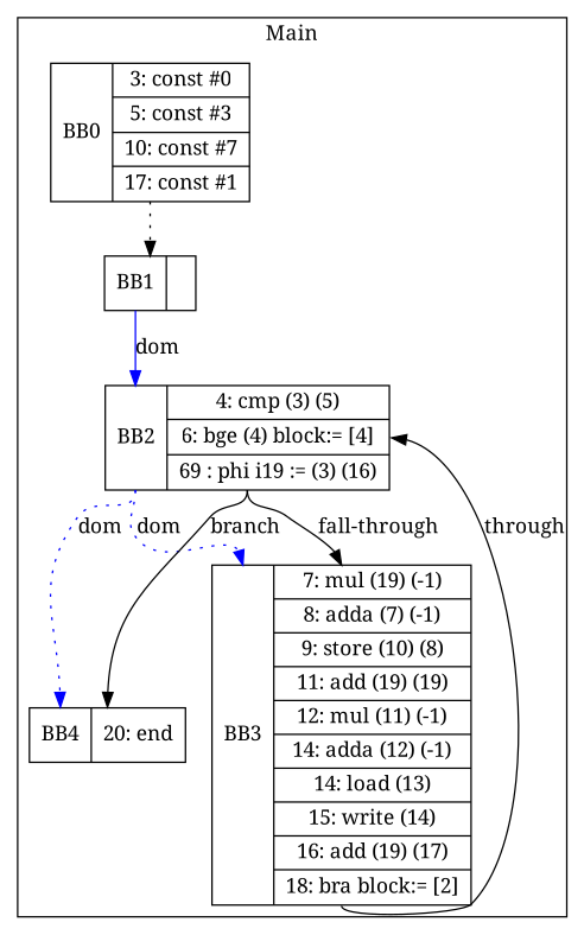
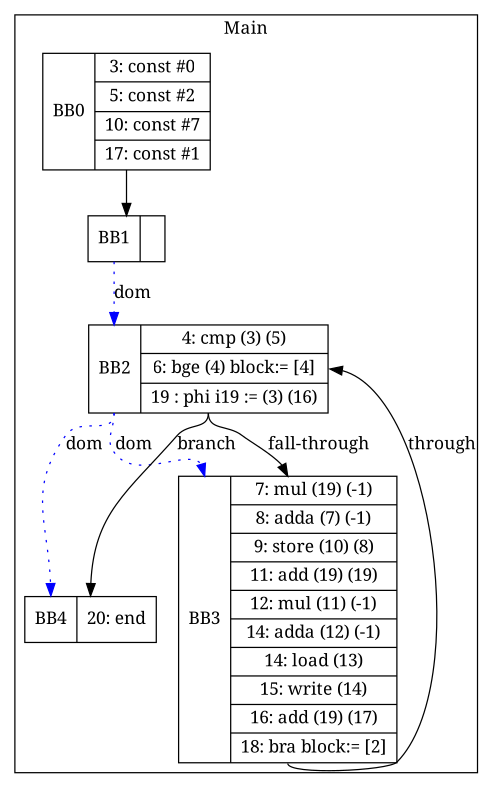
  digraph {
    fontname="Noto Serif"
    node [fontname="Noto Serif" shape=record]
    edge [fontname="Noto Serif" headport=n tailport=s]
-   n1 [label="<b>BB0|{3: const #0|5: const #3|10: const #7|17: const #1}"]
+   n1 [label="<b>BB0|{3: const #0|5: const #2|10: const #7|17: const #1}"]
    n2 [label="<b>BB1|}"]
-   n3 [label="<b>BB2|{4: cmp (3) (5)|6: bge (4) block:= [4]|69 : phi i19 := (3) (16)}"]
+   n3 [label="<b>BB2|{4: cmp (3) (5)|6: bge (4) block:= [4]|19 : phi i19 := (3) (16)}"]
    n4 [label="<b>BB3|{7: mul (19) (-1)|8: adda (7) (-1)|9: store (10) (8)|11: add (19) (19)|12: mul (11) (-1)|14: adda (12) (-1)|14: load (13)|15: write (14)|16: add (19) (17)|18: bra block:= [2]}"]
    n5 [label="<b>BB4|{20: end}"]
    subgraph cluster_1 {
      label=Main
      n1
      n2
      n3
      n4
      n5
    }
-   n1 -> n2 [style=dotted]
-   n2 -> n3 [color=blue headport=b label=dom style=solid tailport=b]
+   n1 -> n2
+   n2 -> n3 [color=blue headport=b label=dom style=dotted tailport=b]
    n3 -> n4 [color=blue headport=b label=dom style=dotted tailport=b]
    n3 -> n4 [label="fall-through"]
    n3 -> n5 [color=blue headport=b label=dom style=dotted tailport=b]
    n3 -> n5 [label=branch]
    n4 -> n3 [headport=e label=through]
  }
